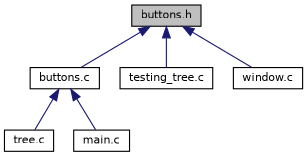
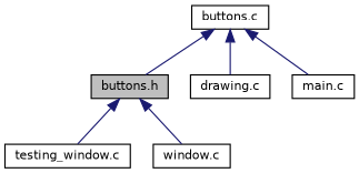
  digraph {
    node [color=black fillcolor=white fontname=Helvetica fontsize=10 shape=record style=filled]
    edge [color=midnightblue dir=back fontname=Helvetica fontsize=10 labelfontname=Helvetica labelfontsize=10 style=solid]
    n1 [fillcolor=grey75 fontcolor=black height=0.2 label="buttons.h" width=0.4]
    n2 [height=0.2 label="buttons.c" width=0.4]
-   n3 [height=0.2 label="testing_tree.c" width=0.4]
+   n3 [height=0.2 label="testing_window.c" width=0.4]
    n4 [height=0.2 label="window.c" width=0.4]
-   n5 [height=0.2 label="tree.c" width=0.4]
+   n5 [height=0.2 label="drawing.c" width=0.4]
    n6 [height=0.2 label="main.c" width=0.4]
-   n1 -> n2
+   n2 -> n1
    n1 -> n3
    n1 -> n4
    n2 -> n5
    n2 -> n6
  }
